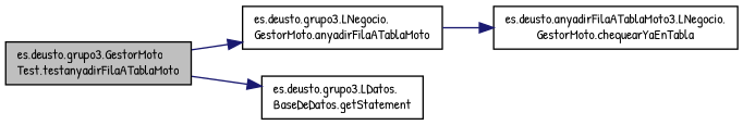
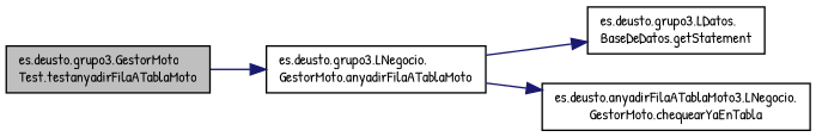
  digraph {
    fontname="Patrick Hand"
    rankdir=LR
    node [color=black fillcolor=white fontname="Patrick Hand" fontsize=10 shape=record style=filled]
    edge [color=midnightblue fontname="Patrick Hand" fontsize=10 labelfontname=Helvetica labelfontsize=10 style=solid]
    n1 [fillcolor=grey75 fontcolor=black height=0.2 label="es.deusto.grupo3.GestorMoto\lTest.testanyadirFilaATablaMoto" width=0.4]
    n2 [height=0.2 label="es.deusto.grupo3.LNegocio.\lGestorMoto.anyadirFilaATablaMoto" width=0.4]
    n3 [height=0.2 label="es.deusto.grupo3.LDatos.\lBaseDeDatos.getStatement" width=0.4]
    n4 [height=0.2 label="es.deusto.anyadirFilaATablaMoto3.LNegocio.\lGestorMoto.chequearYaEnTabla" width=0.4]
    n1 -> n2
-   n1 -> n3
+   n2 -> n3
    n2 -> n4
  }
